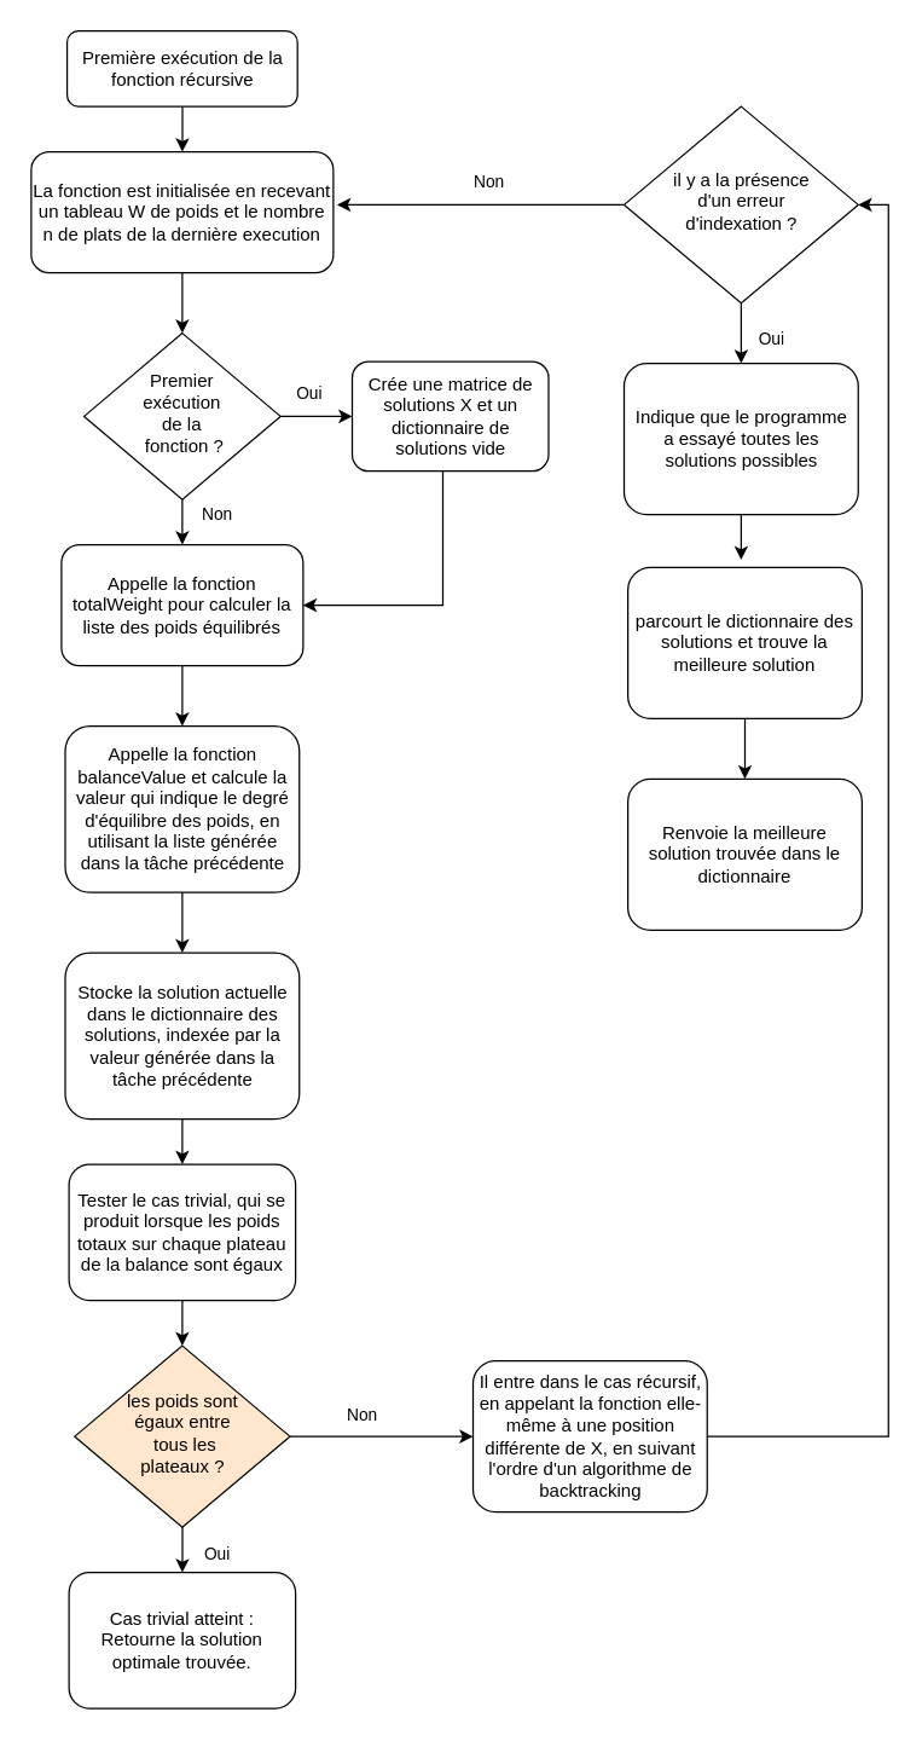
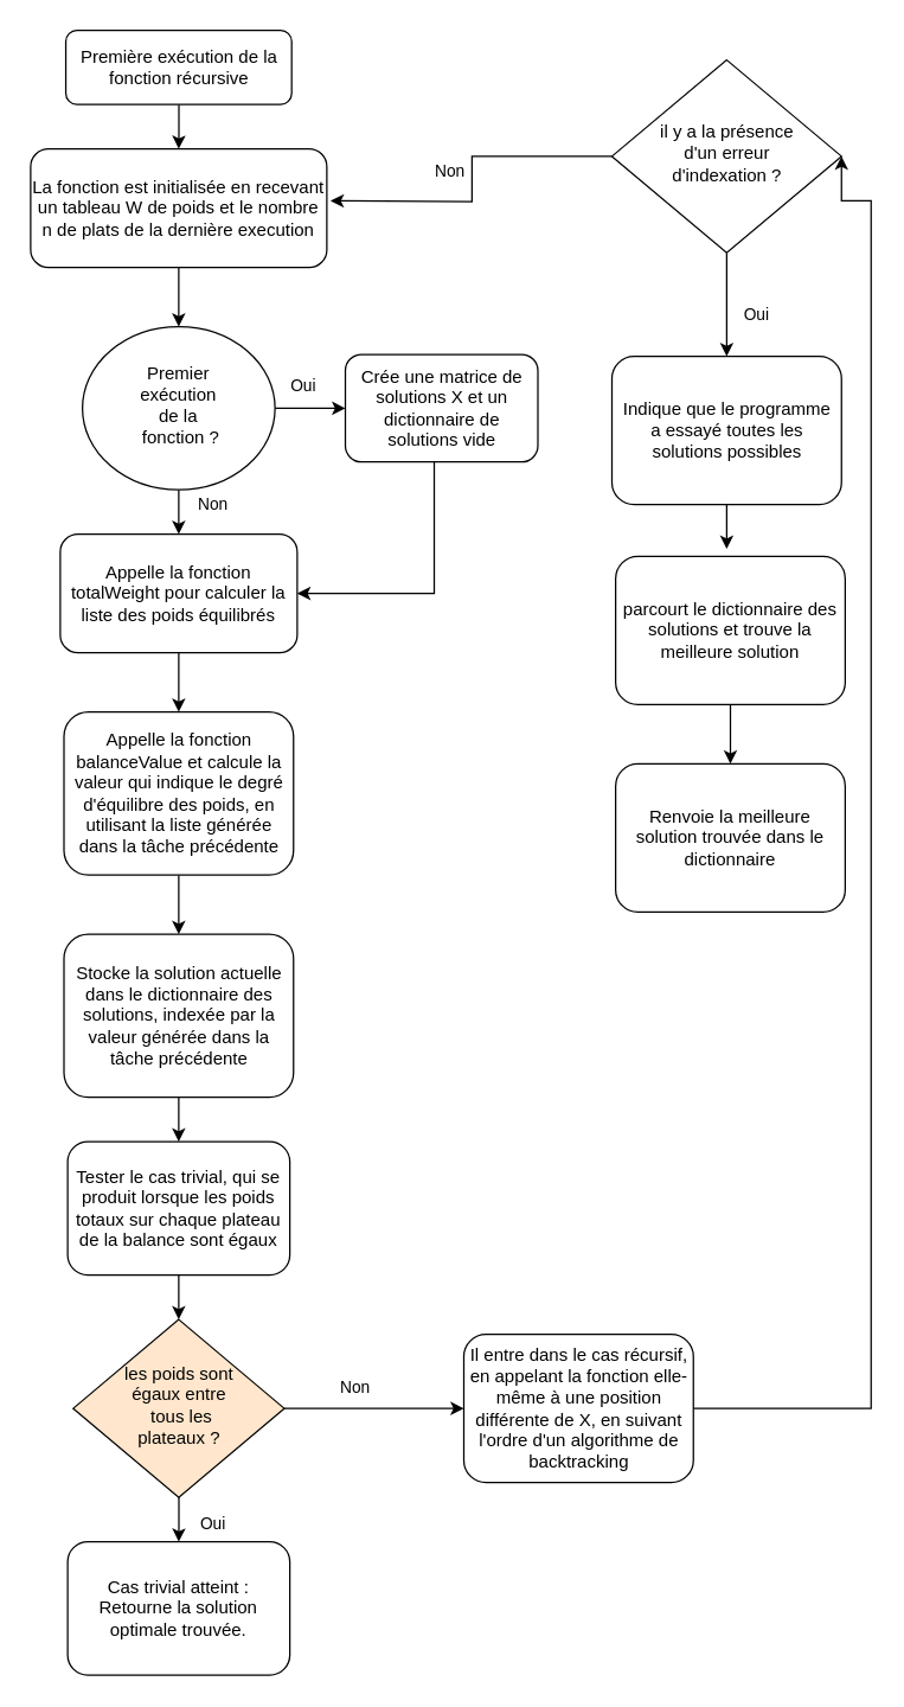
  <mxCell id="0" />
  <mxCell id="1" parent="0" />
  <mxCell id="2" style="edgeStyle=orthogonalEdgeStyle;rounded=0;orthogonalLoop=1;jettySize=auto;html=1;entryX=0.5;entryY=0;entryDx=0;entryDy=0;" edge="1" parent="1" source="3" target="6"><mxGeometry relative="1" as="geometry" /></mxCell>
  <mxCell id="3" value="La fonction est initialisée en recevant un tableau W de poids et le nombre n de plats de la dernière execution" style="rounded=1;whiteSpace=wrap;html=1;fontSize=12;glass=0;strokeWidth=1;shadow=0;" parent="1" vertex="1"><mxGeometry x="20" y="100" width="200" height="80" as="geometry" /></mxCell>
  <mxCell id="4" value="Non" style="edgeStyle=orthogonalEdgeStyle;rounded=0;orthogonalLoop=1;jettySize=auto;html=1;entryX=0.5;entryY=0;entryDx=0;entryDy=0;" edge="1" parent="1" source="6" target="10"><mxGeometry x="0.2" y="23" relative="1" as="geometry"><mxPoint as="offset" /></mxGeometry></mxCell>
  <mxCell id="5" value="Oui" style="edgeStyle=orthogonalEdgeStyle;rounded=0;orthogonalLoop=1;jettySize=auto;html=1;entryX=0;entryY=0.5;entryDx=0;entryDy=0;" edge="1" parent="1" source="6" target="8"><mxGeometry x="-0.263" y="15" relative="1" as="geometry"><mxPoint x="1" as="offset" /></mxGeometry></mxCell>
- <mxCell id="6" value="&lt;div&gt;Premier&lt;/div&gt;&lt;div&gt;exécution&lt;/div&gt;&lt;div&gt;de la&lt;/div&gt;&lt;div&gt;&amp;nbsp;fonction ?&lt;/div&gt;" style="rhombus;whiteSpace=wrap;html=1;shadow=0;fontFamily=Helvetica;fontSize=12;align=center;strokeWidth=1;spacing=6;spacingTop=-4;" parent="1" vertex="1"><mxGeometry x="55" y="220" width="130" height="110" as="geometry" /></mxCell>
+ <mxCell id="6" value="&lt;div&gt;Premier&lt;/div&gt;&lt;div&gt;exécution&lt;/div&gt;&lt;div&gt;de la&lt;/div&gt;&lt;div&gt;&amp;nbsp;fonction ?&lt;/div&gt;" style="ellipse;whiteSpace=wrap;html=1;shadow=0;fontFamily=Helvetica;fontSize=12;align=center;strokeWidth=1;spacing=6;spacingTop=-4;" parent="1" vertex="1"><mxGeometry x="55" y="220" width="130" height="110" as="geometry" /></mxCell>
  <mxCell id="7" style="edgeStyle=orthogonalEdgeStyle;rounded=0;orthogonalLoop=1;jettySize=auto;html=1;entryX=1;entryY=0.5;entryDx=0;entryDy=0;" edge="1" parent="1" source="8" target="10"><mxGeometry relative="1" as="geometry"><Array as="points"><mxPoint x="292.5" y="400" /></Array></mxGeometry></mxCell>
  <mxCell id="8" value="Crée une matrice de solutions X et un dictionnaire de solutions vide" style="rounded=1;whiteSpace=wrap;html=1;fontSize=12;glass=0;strokeWidth=1;shadow=0;" parent="1" vertex="1"><mxGeometry x="232.5" y="238.75" width="130" height="72.5" as="geometry" /></mxCell>
  <mxCell id="9" style="edgeStyle=orthogonalEdgeStyle;rounded=0;orthogonalLoop=1;jettySize=auto;html=1;entryX=0.5;entryY=0;entryDx=0;entryDy=0;" edge="1" parent="1" source="10" target="12"><mxGeometry relative="1" as="geometry" /></mxCell>
  <mxCell id="10" value="Appelle la fonction totalWeight pour calculer la liste des poids équilibrés" style="rounded=1;whiteSpace=wrap;html=1;fontSize=12;glass=0;strokeWidth=1;shadow=0;" parent="1" vertex="1"><mxGeometry x="40" y="360" width="160" height="80" as="geometry" /></mxCell>
  <mxCell id="11" style="edgeStyle=orthogonalEdgeStyle;rounded=0;orthogonalLoop=1;jettySize=auto;html=1;entryX=0.5;entryY=0;entryDx=0;entryDy=0;" edge="1" parent="1" source="12" target="14"><mxGeometry relative="1" as="geometry" /></mxCell>
  <mxCell id="12" value="Appelle la fonction balanceValue et calcule la valeur qui indique le degré d'équilibre des poids, en utilisant la liste générée dans la tâche précédente" style="rounded=1;whiteSpace=wrap;html=1;fontSize=12;glass=0;strokeWidth=1;shadow=0;" vertex="1" parent="1"><mxGeometry x="42.5" y="480" width="155" height="110" as="geometry" /></mxCell>
  <mxCell id="13" style="edgeStyle=orthogonalEdgeStyle;rounded=0;orthogonalLoop=1;jettySize=auto;html=1;entryX=0.5;entryY=0;entryDx=0;entryDy=0;" edge="1" parent="1" source="14" target="16"><mxGeometry relative="1" as="geometry" /></mxCell>
  <mxCell id="14" value="Stocke la solution actuelle dans le dictionnaire des solutions, indexée par la valeur générée dans la tâche précédente" style="rounded=1;whiteSpace=wrap;html=1;fontSize=12;glass=0;strokeWidth=1;shadow=0;" vertex="1" parent="1"><mxGeometry x="42.5" y="630" width="155" height="110" as="geometry" /></mxCell>
  <mxCell id="15" style="edgeStyle=orthogonalEdgeStyle;rounded=0;orthogonalLoop=1;jettySize=auto;html=1;entryX=0.5;entryY=0;entryDx=0;entryDy=0;" edge="1" parent="1" source="16" target="22"><mxGeometry relative="1" as="geometry" /></mxCell>
  <mxCell id="16" value="Tester le cas trivial, qui se produit lorsque les poids totaux sur chaque plateau de la balance sont égaux" style="rounded=1;whiteSpace=wrap;html=1;fontSize=12;glass=0;strokeWidth=1;shadow=0;" vertex="1" parent="1"><mxGeometry x="45" y="770" width="150" height="90" as="geometry" /></mxCell>
  <mxCell id="17" style="edgeStyle=orthogonalEdgeStyle;rounded=0;orthogonalLoop=1;jettySize=auto;html=1;entryX=1;entryY=0.5;entryDx=0;entryDy=0;" edge="1" parent="1" source="18" target="26"><mxGeometry relative="1" as="geometry"><mxPoint x="614.1" y="10" as="targetPoint" /><Array as="points"><mxPoint x="587.5" y="950" /><mxPoint x="587.5" y="135" /></Array></mxGeometry></mxCell>
  <mxCell id="18" value="Il entre dans le cas récursif, en appelant la fonction elle-même à une position différente de X, en suivant l'ordre d'un algorithme de backtracking" style="rounded=1;whiteSpace=wrap;html=1;fontSize=12;glass=0;strokeWidth=1;shadow=0;" vertex="1" parent="1"><mxGeometry x="312.5" y="900" width="155" height="100" as="geometry" /></mxCell>
  <mxCell id="19" style="edgeStyle=orthogonalEdgeStyle;rounded=0;orthogonalLoop=1;jettySize=auto;html=1;entryX=0;entryY=0.5;entryDx=0;entryDy=0;" edge="1" parent="1" source="22" target="18"><mxGeometry relative="1" as="geometry"><mxPoint x="272.5" y="950" as="targetPoint" /><Array as="points" /></mxGeometry></mxCell>
  <mxCell id="20" value="Non" style="edgeLabel;html=1;align=center;verticalAlign=middle;resizable=0;points=[];" vertex="1" connectable="0" parent="19"><mxGeometry x="-0.145" y="1" relative="1" as="geometry"><mxPoint x="-5" y="-14" as="offset" /></mxGeometry></mxCell>
  <mxCell id="21" value="Oui" style="edgeStyle=orthogonalEdgeStyle;rounded=0;orthogonalLoop=1;jettySize=auto;html=1;entryX=0.5;entryY=0;entryDx=0;entryDy=0;" edge="1" parent="1" source="22" target="23"><mxGeometry x="0.2" y="23" relative="1" as="geometry"><mxPoint as="offset" /></mxGeometry></mxCell>
  <mxCell id="22" value="les poids sont &lt;br&gt;égaux entre&lt;br&gt;&amp;nbsp;tous les &lt;br&gt;plateaux ?" style="rhombus;whiteSpace=wrap;html=1;shadow=0;fontFamily=Helvetica;fontSize=12;align=center;strokeWidth=1;spacing=6;spacingTop=-4;fillColor=#ffe6cc;" vertex="1" parent="1"><mxGeometry x="48.75" y="890" width="142.5" height="120" as="geometry" /></mxCell>
  <mxCell id="23" value="Cas trivial atteint : Retourne la solution optimale trouvée." style="rounded=1;whiteSpace=wrap;html=1;fontSize=12;glass=0;strokeWidth=1;shadow=0;" vertex="1" parent="1"><mxGeometry x="45" y="1040" width="150" height="90" as="geometry" /></mxCell>
  <mxCell id="24" value="Oui" style="edgeStyle=orthogonalEdgeStyle;rounded=0;orthogonalLoop=1;jettySize=auto;html=1;entryX=0.5;entryY=0;entryDx=0;entryDy=0;" edge="1" parent="1" source="26" target="28"><mxGeometry x="0.2" y="20" relative="1" as="geometry"><mxPoint as="offset" /></mxGeometry></mxCell>
  <mxCell id="25" value="Non" style="edgeStyle=orthogonalEdgeStyle;rounded=0;orthogonalLoop=1;jettySize=auto;html=1;" edge="1" parent="1" source="26"><mxGeometry x="-0.053" y="-15" relative="1" as="geometry"><mxPoint x="222.5" y="135" as="targetPoint" /><mxPoint as="offset" /></mxGeometry></mxCell>
- <mxCell id="26" value="il y a la présence &lt;br&gt;d'un erreur &lt;br&gt;d'indexation ?" style="rhombus;whiteSpace=wrap;html=1;shadow=0;fontFamily=Helvetica;fontSize=12;align=center;strokeWidth=1;spacing=6;spacingTop=-4;" vertex="1" parent="1"><mxGeometry x="412.5" y="70" width="155" height="130" as="geometry" /></mxCell>
+ <mxCell id="26" value="il y a la présence &lt;br&gt;d'un erreur &lt;br&gt;d'indexation ?" style="rhombus;whiteSpace=wrap;html=1;shadow=0;fontFamily=Helvetica;fontSize=12;align=center;strokeWidth=1;spacing=6;spacingTop=-4;" vertex="1" parent="1"><mxGeometry x="412.5" y="40" width="155" height="130" as="geometry" /></mxCell>
  <mxCell id="27" style="edgeStyle=orthogonalEdgeStyle;rounded=0;orthogonalLoop=1;jettySize=auto;html=1;" edge="1" parent="1" source="28"><mxGeometry relative="1" as="geometry"><mxPoint x="490" y="370" as="targetPoint" /></mxGeometry></mxCell>
  <mxCell id="28" value="Indique que le programme &lt;br&gt;a essayé toutes les solutions possibles" style="rounded=1;whiteSpace=wrap;html=1;fontSize=12;glass=0;strokeWidth=1;shadow=0;" vertex="1" parent="1"><mxGeometry x="412.5" y="240" width="155" height="100" as="geometry" /></mxCell>
  <mxCell id="29" style="edgeStyle=orthogonalEdgeStyle;rounded=0;orthogonalLoop=1;jettySize=auto;html=1;entryX=0.5;entryY=0;entryDx=0;entryDy=0;" edge="1" parent="1" source="30" target="31"><mxGeometry relative="1" as="geometry" /></mxCell>
  <mxCell id="30" value="parcourt le dictionnaire des solutions et trouve la meilleure solution" style="rounded=1;whiteSpace=wrap;html=1;fontSize=12;glass=0;strokeWidth=1;shadow=0;" vertex="1" parent="1"><mxGeometry x="415" y="375" width="155" height="100" as="geometry" /></mxCell>
  <mxCell id="31" value="Renvoie la meilleure solution trouvée dans le dictionnaire" style="rounded=1;whiteSpace=wrap;html=1;fontSize=12;glass=0;strokeWidth=1;shadow=0;" vertex="1" parent="1"><mxGeometry x="415" y="515" width="155" height="100" as="geometry" /></mxCell>
  <mxCell id="32" style="edgeStyle=orthogonalEdgeStyle;rounded=0;orthogonalLoop=1;jettySize=auto;html=1;entryX=0.5;entryY=0;entryDx=0;entryDy=0;" edge="1" parent="1" source="33" target="3"><mxGeometry relative="1" as="geometry" /></mxCell>
  <mxCell id="33" value="Première exécution de la fonction récursive" style="rounded=1;whiteSpace=wrap;html=1;fontSize=12;glass=0;strokeWidth=1;shadow=0;" vertex="1" parent="1"><mxGeometry x="43.75" y="20" width="152.5" height="50" as="geometry" /></mxCell>
